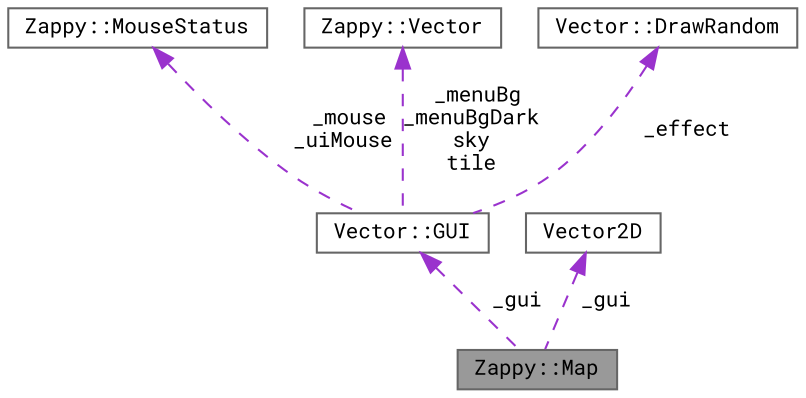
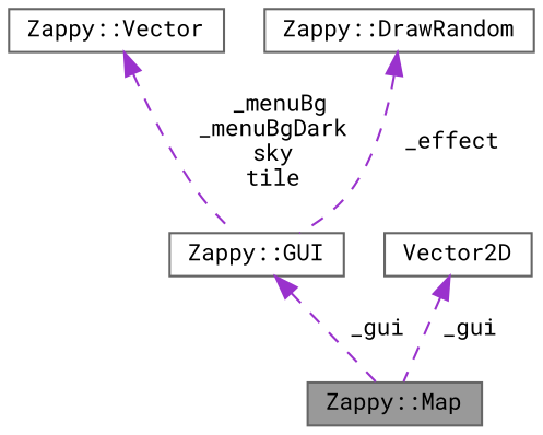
  digraph {
    fontname="Roboto Mono"
    node [color=gray40 fillcolor=white fontname="Roboto Mono" fontsize=10 shape=box style=filled]
    edge [color=darkorchid3 dir=back fontname="Roboto Mono" fontsize=10 labelfontname=Helvetica labelfontsize=10 style=dashed]
    n1 [fillcolor=grey60 fontcolor=black height=0.2 label="Zappy::Map" width=0.4]
-   n2 [height=0.2 label="Vector::GUI" width=0.4]
-   n3 [height=0.2 label="Zappy::MouseStatus" width=0.4]
+   n2 [height=0.2 label="Zappy::GUI" width=0.4]
    n4 [height=0.2 label="Zappy::Vector" width=0.4]
-   n5 [height=0.2 label="Vector::DrawRandom" width=0.4]
+   n5 [height=0.2 label="Zappy::DrawRandom" width=0.4]
    n6 [height=0.2 label=Vector2D width=0.4]
    n2 -> n1 [label=" _gui"]
-   n3 -> n2 [label=" _mouse\n_uiMouse"]
    n4 -> n2 [label=" _menuBg\n_menuBgDark\nsky\ntile"]
    n5 -> n2 [label=" _effect"]
    n6 -> n1 [label=" _gui"]
  }
